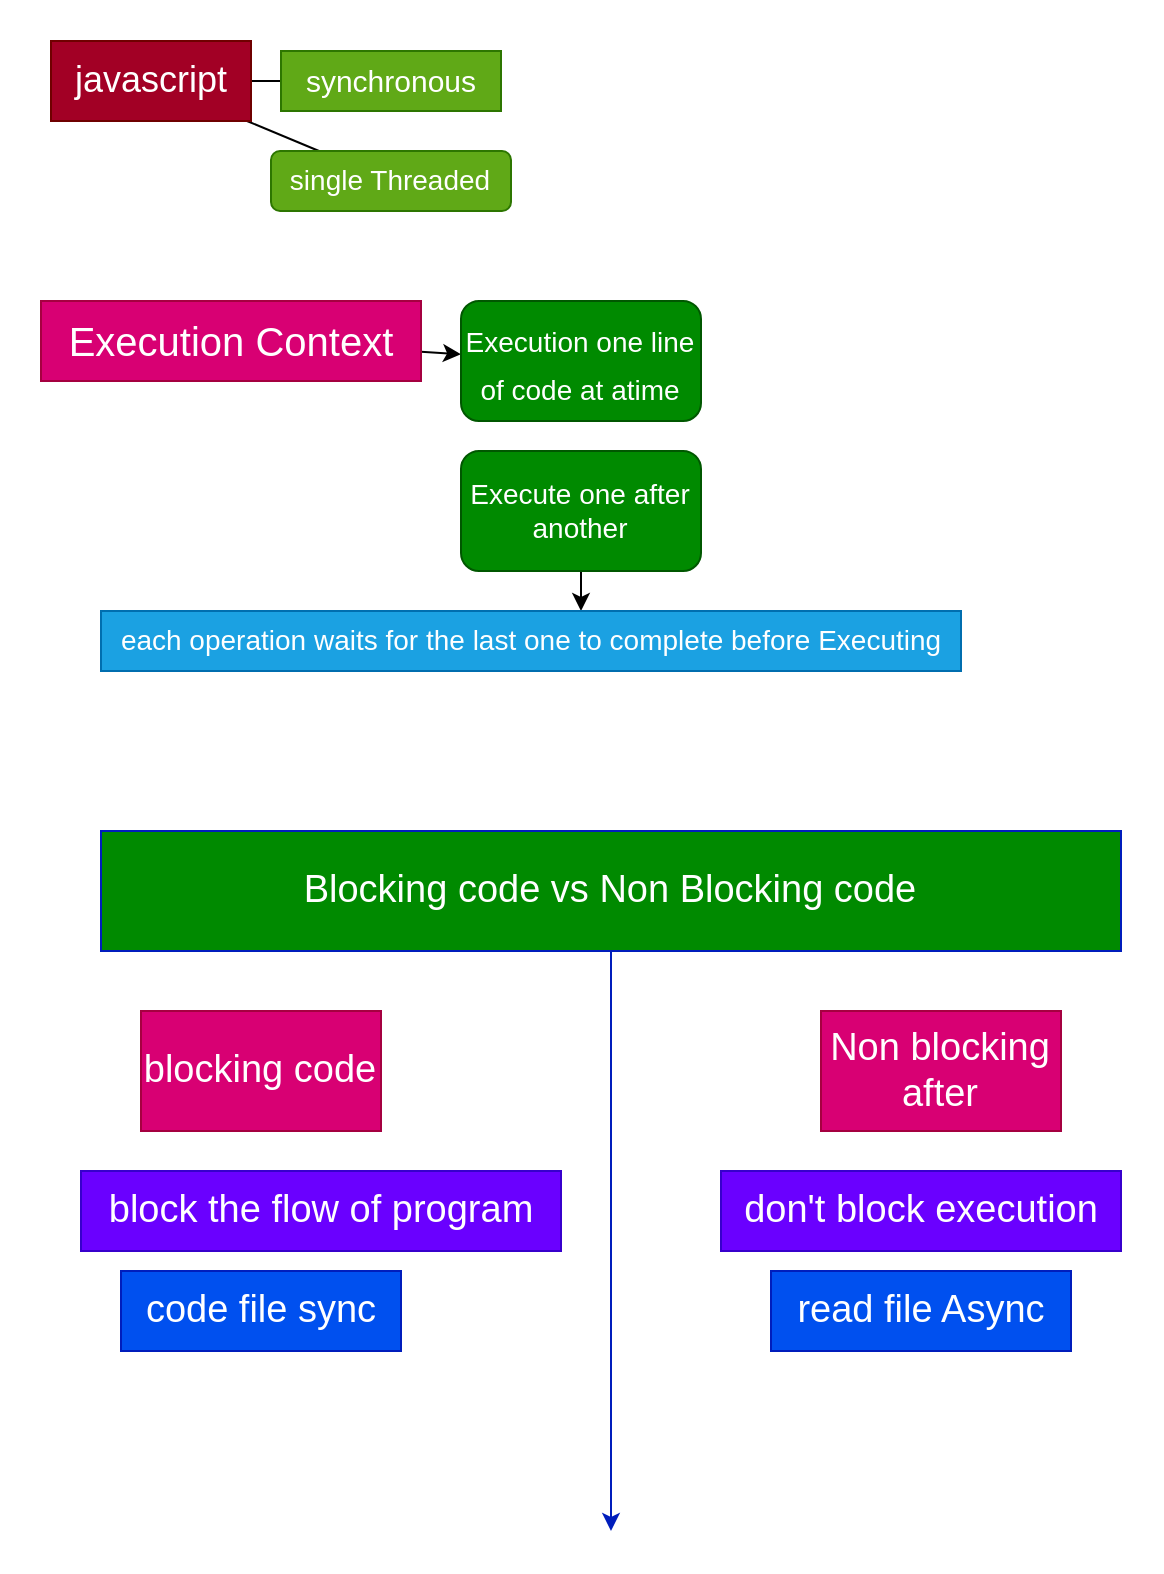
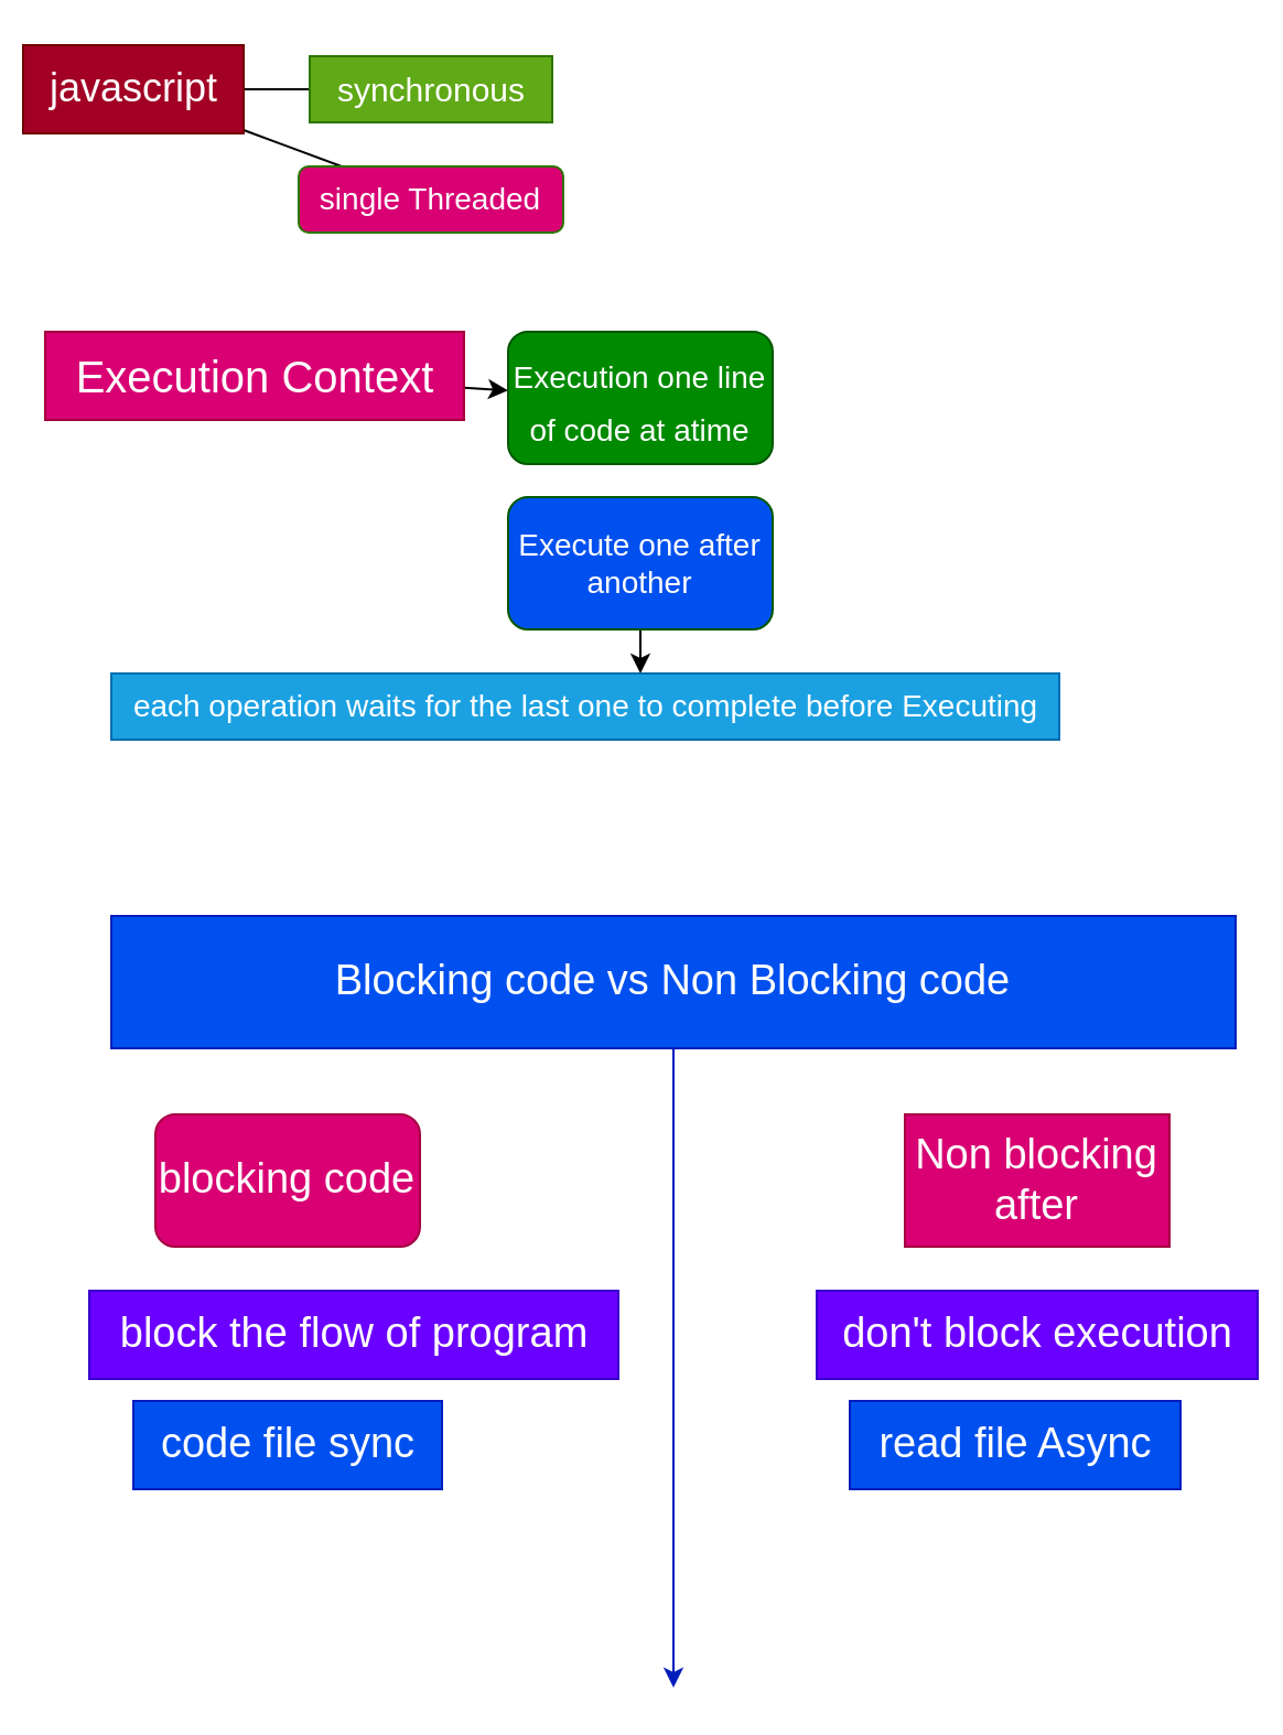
  <mxCell id="0" />
  <mxCell id="1" parent="0" />
  <mxCell id="2" style="edgeStyle=none;html=1;" edge="1" parent="1" source="4"><mxGeometry relative="1" as="geometry"><mxPoint x="150" y="40" as="targetPoint" /></mxGeometry></mxCell>
  <mxCell id="3" value="" style="edgeStyle=none;html=1;fontSize=15;endArrow=none;" edge="1" parent="1" source="4" target="6"><mxGeometry relative="1" as="geometry" /></mxCell>
- <mxCell id="4" value="&lt;font style=&quot;font-size: 18px;&quot;&gt;javascript&lt;/font&gt;" style="text;html=1;align=center;verticalAlign=middle;resizable=0;points=[];autosize=1;strokeColor=#6F0000;fillColor=#a20025;fontColor=#ffffff;" vertex="1" parent="1"><mxGeometry x="25" y="20" width="100" height="40" as="geometry" /></mxCell>
+ <mxCell id="4" value="&lt;font style=&quot;font-size: 18px;&quot;&gt;javascript&lt;/font&gt;" style="text;html=1;align=center;verticalAlign=middle;resizable=0;points=[];autosize=1;strokeColor=#6F0000;fillColor=#a20025;fontColor=#ffffff;" vertex="1" parent="1"><mxGeometry x="10" y="20" width="100" height="40" as="geometry" /></mxCell>
  <mxCell id="5" value="&lt;font style=&quot;font-size: 15px;&quot;&gt;synchronous&lt;/font&gt;" style="text;html=1;align=center;verticalAlign=middle;resizable=0;points=[];autosize=1;strokeColor=#2D7600;fillColor=#60a917;fontColor=#ffffff;" vertex="1" parent="1"><mxGeometry x="140" y="25" width="110" height="30" as="geometry" /></mxCell>
- <mxCell id="6" value="&lt;font style=&quot;font-size: 14px;&quot;&gt;single Threaded&lt;/font&gt;" style="rounded=1;whiteSpace=wrap;html=1;fillColor=#60a917;strokeColor=#2D7600;fontColor=#ffffff;" vertex="1" parent="1"><mxGeometry x="135" y="75" width="120" height="30" as="geometry" /></mxCell>
+ <mxCell id="6" value="&lt;font style=&quot;font-size: 14px;&quot;&gt;single Threaded&lt;/font&gt;" style="rounded=1;whiteSpace=wrap;html=1;fillColor=#d80073;strokeColor=#2D7600;fontColor=#ffffff;" vertex="1" parent="1"><mxGeometry x="135" y="75" width="120" height="30" as="geometry" /></mxCell>
  <mxCell id="7" value="" style="edgeStyle=none;html=1;fontSize=20;" edge="1" parent="1" source="8" target="9"><mxGeometry relative="1" as="geometry" /></mxCell>
  <mxCell id="8" value="&lt;font style=&quot;font-size: 20px;&quot;&gt;Execution Context&lt;/font&gt;" style="text;html=1;align=center;verticalAlign=middle;resizable=0;points=[];autosize=1;strokeColor=#A50040;fillColor=#d80073;fontSize=14;fontColor=#ffffff;" vertex="1" parent="1"><mxGeometry y="150" width="190" height="40" as="geometry" x="20" /></mxCell>
  <mxCell id="9" value="&lt;font style=&quot;font-size: 14px;&quot;&gt;Execution one line of code at atime&lt;/font&gt;" style="rounded=1;whiteSpace=wrap;html=1;fontSize=20;fillColor=#008a00;fontColor=#ffffff;strokeColor=#005700;" vertex="1" parent="1"><mxGeometry x="230" y="150" width="120" height="60" as="geometry" /></mxCell>
  <mxCell id="10" value="" style="edgeStyle=none;html=1;fontSize=14;" edge="1" parent="1" source="11" target="12"><mxGeometry relative="1" as="geometry"><Array as="points"><mxPoint x="290" y="305" /></Array></mxGeometry></mxCell>
- <mxCell id="11" value="Execute one after another" style="rounded=1;whiteSpace=wrap;html=1;fontSize=14;fillColor=#008a00;fontColor=#ffffff;strokeColor=#005700;" vertex="1" parent="1"><mxGeometry x="230" y="225" width="120" height="60" as="geometry" /></mxCell>
+ <mxCell id="11" value="Execute one after another" style="rounded=1;whiteSpace=wrap;html=1;fontSize=14;fillColor=#0050ef;fontColor=#ffffff;strokeColor=#005700;" vertex="1" parent="1"><mxGeometry x="230" y="225" width="120" height="60" as="geometry" /></mxCell>
  <mxCell id="12" value="each operation waits for the last one to complete before Executing" style="text;html=1;align=center;verticalAlign=middle;resizable=0;points=[];autosize=1;strokeColor=#006EAF;fillColor=#1ba1e2;fontSize=14;fontColor=#ffffff;" vertex="1" parent="1"><mxGeometry x="50" y="305" width="430" height="30" as="geometry" /></mxCell>
  <mxCell id="13" value="" style="edgeStyle=none;html=1;fontSize=19;fillColor=#0050ef;strokeColor=#001DBC;" edge="1" parent="1" source="14"><mxGeometry relative="1" as="geometry"><mxPoint x="305" y="765" as="targetPoint" /></mxGeometry></mxCell>
- <mxCell id="14" value="&lt;font style=&quot;font-size: 19px;&quot;&gt;Blocking code vs Non Blocking code&lt;/font&gt;" style="whiteSpace=wrap;html=1;fontSize=14;fillColor=#008a00;fontColor=#ffffff;strokeColor=#001DBC;" vertex="1" parent="1"><mxGeometry x="50" y="415" width="510" height="60" as="geometry" /></mxCell>
- <mxCell id="15" value="blocking code" style="whiteSpace=wrap;html=1;fontSize=19;fillColor=#d80073;fontColor=#ffffff;strokeColor=#A50040;" vertex="1" parent="1"><mxGeometry x="70" y="505" width="120" height="60" as="geometry" /></mxCell>
+ <mxCell id="14" value="&lt;font style=&quot;font-size: 19px;&quot;&gt;Blocking code vs Non Blocking code&lt;/font&gt;" style="whiteSpace=wrap;html=1;fontSize=14;fillColor=#0050ef;fontColor=#ffffff;strokeColor=#001DBC;" vertex="1" parent="1"><mxGeometry x="50" y="415" width="510" height="60" as="geometry" /></mxCell>
+ <mxCell id="15" value="blocking code" style="whiteSpace=wrap;html=1;fontSize=19;fillColor=#d80073;fontColor=#ffffff;strokeColor=#A50040;rounded=1;" vertex="1" parent="1"><mxGeometry x="70" y="505" width="120" height="60" as="geometry" /></mxCell>
  <mxCell id="16" value="Non blocking after" style="whiteSpace=wrap;html=1;fontSize=19;fillColor=#d80073;fontColor=#ffffff;strokeColor=#A50040;" vertex="1" parent="1"><mxGeometry x="410" y="505" width="120" height="60" as="geometry" /></mxCell>
  <mxCell id="17" value="block the flow of program" style="text;html=1;align=center;verticalAlign=middle;resizable=0;points=[];autosize=1;strokeColor=#3700CC;fillColor=#6a00ff;fontSize=19;fontColor=#ffffff;" vertex="1" parent="1"><mxGeometry x="40" y="585" width="240" height="40" as="geometry" /></mxCell>
- <mxCell id="18" value="don't block execution" style="text;html=1;align=center;verticalAlign=middle;resizable=0;points=[];autosize=1;strokeColor=#3700CC;fillColor=#6a00ff;fontSize=19;fontColor=#ffffff;" vertex="1" parent="1"><mxGeometry x="360" y="585" width="200" height="40" as="geometry" /></mxCell>
+ <mxCell id="18" value="don't block execution" style="text;html=1;align=center;verticalAlign=middle;resizable=0;points=[];autosize=1;strokeColor=#3700CC;fillColor=#6a00ff;fontSize=19;fontColor=#ffffff;" vertex="1" parent="1"><mxGeometry x="370" y="585" width="200" height="40" as="geometry" /></mxCell>
  <mxCell id="19" value="code file sync" style="text;html=1;align=center;verticalAlign=middle;resizable=0;points=[];autosize=1;strokeColor=#001DBC;fillColor=#0050ef;fontSize=19;fontColor=#ffffff;" vertex="1" parent="1"><mxGeometry x="60" y="635" width="140" height="40" as="geometry" /></mxCell>
  <mxCell id="20" value="read file Async" style="text;html=1;align=center;verticalAlign=middle;resizable=0;points=[];autosize=1;strokeColor=#001DBC;fillColor=#0050ef;fontSize=19;fontColor=#ffffff;" vertex="1" parent="1"><mxGeometry x="385" y="635" width="150" height="40" as="geometry" /></mxCell>
